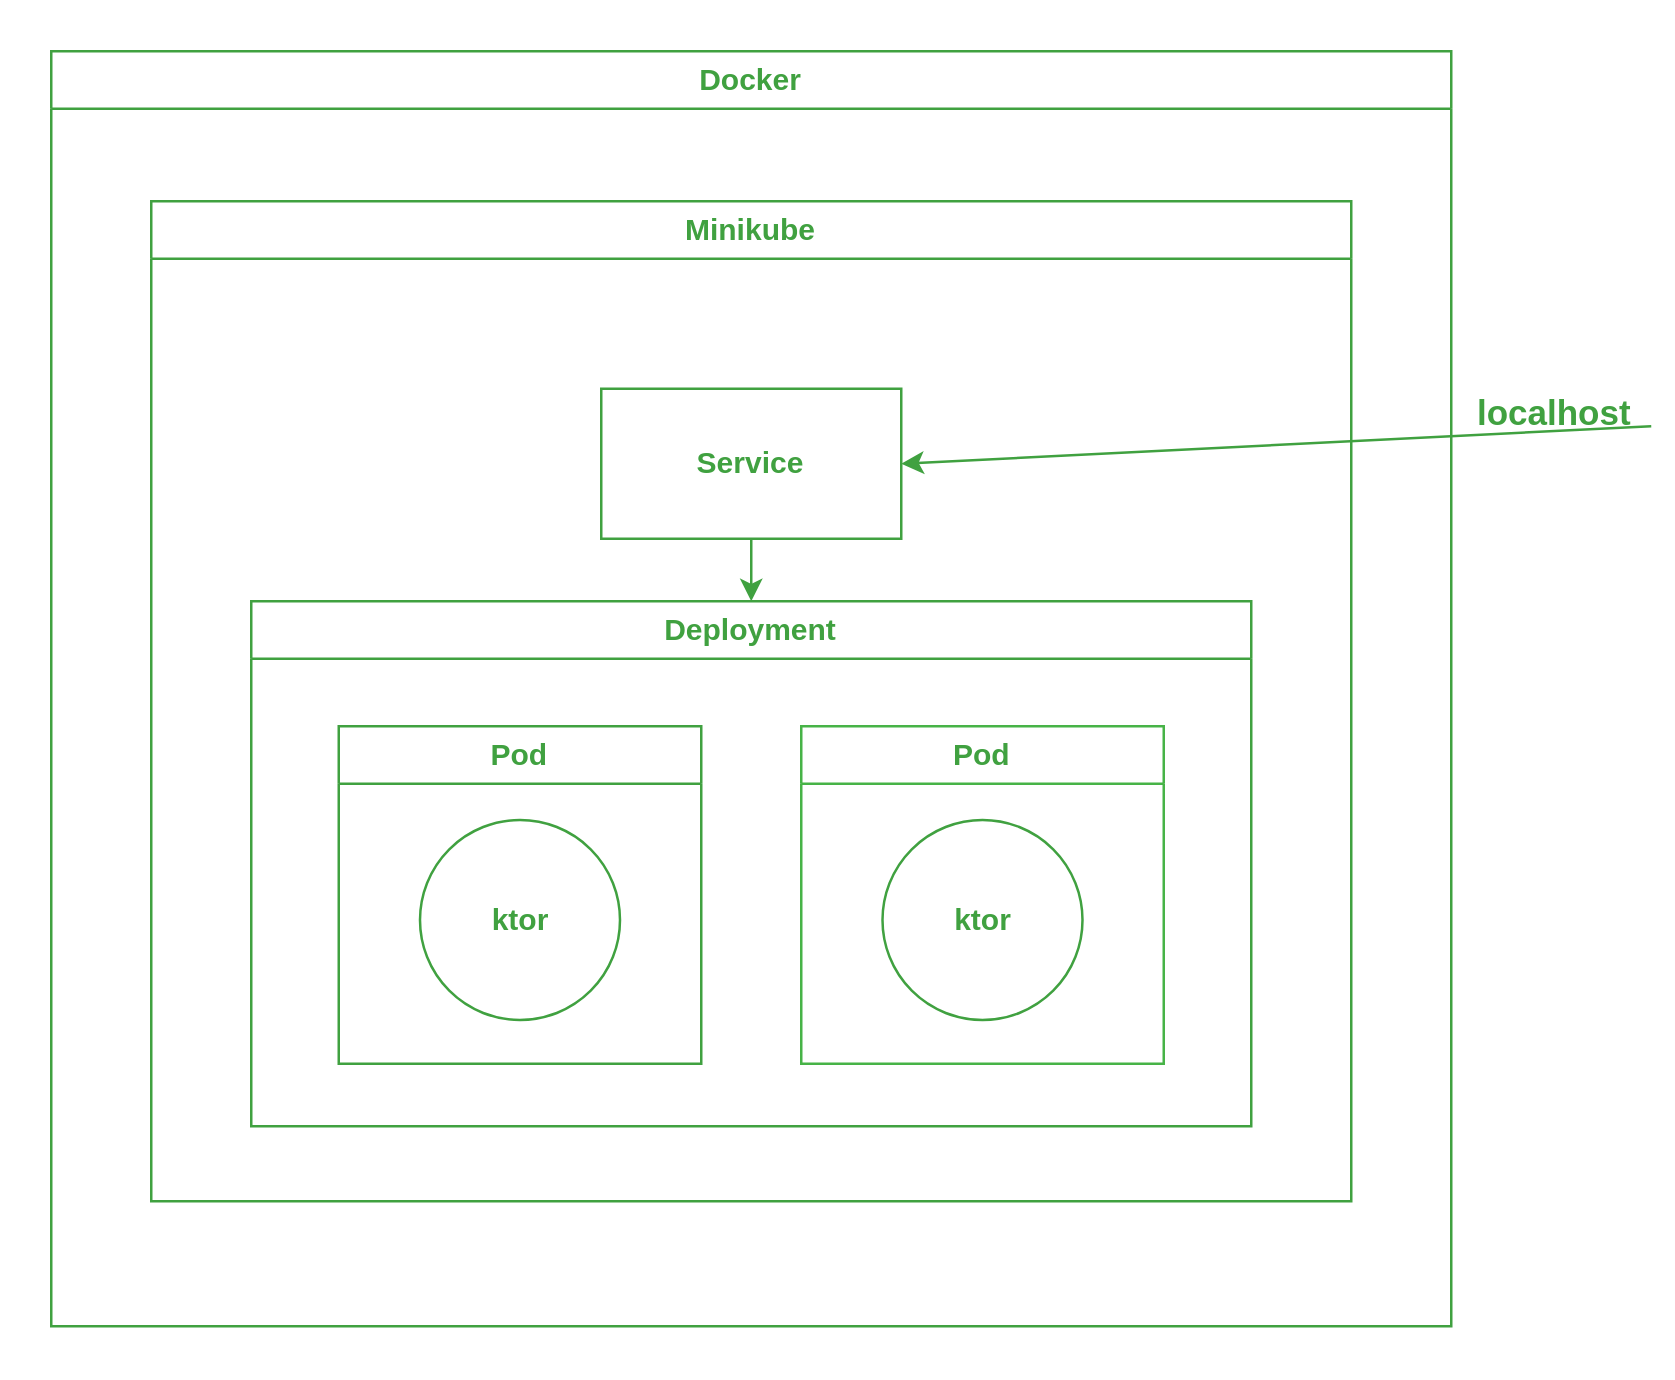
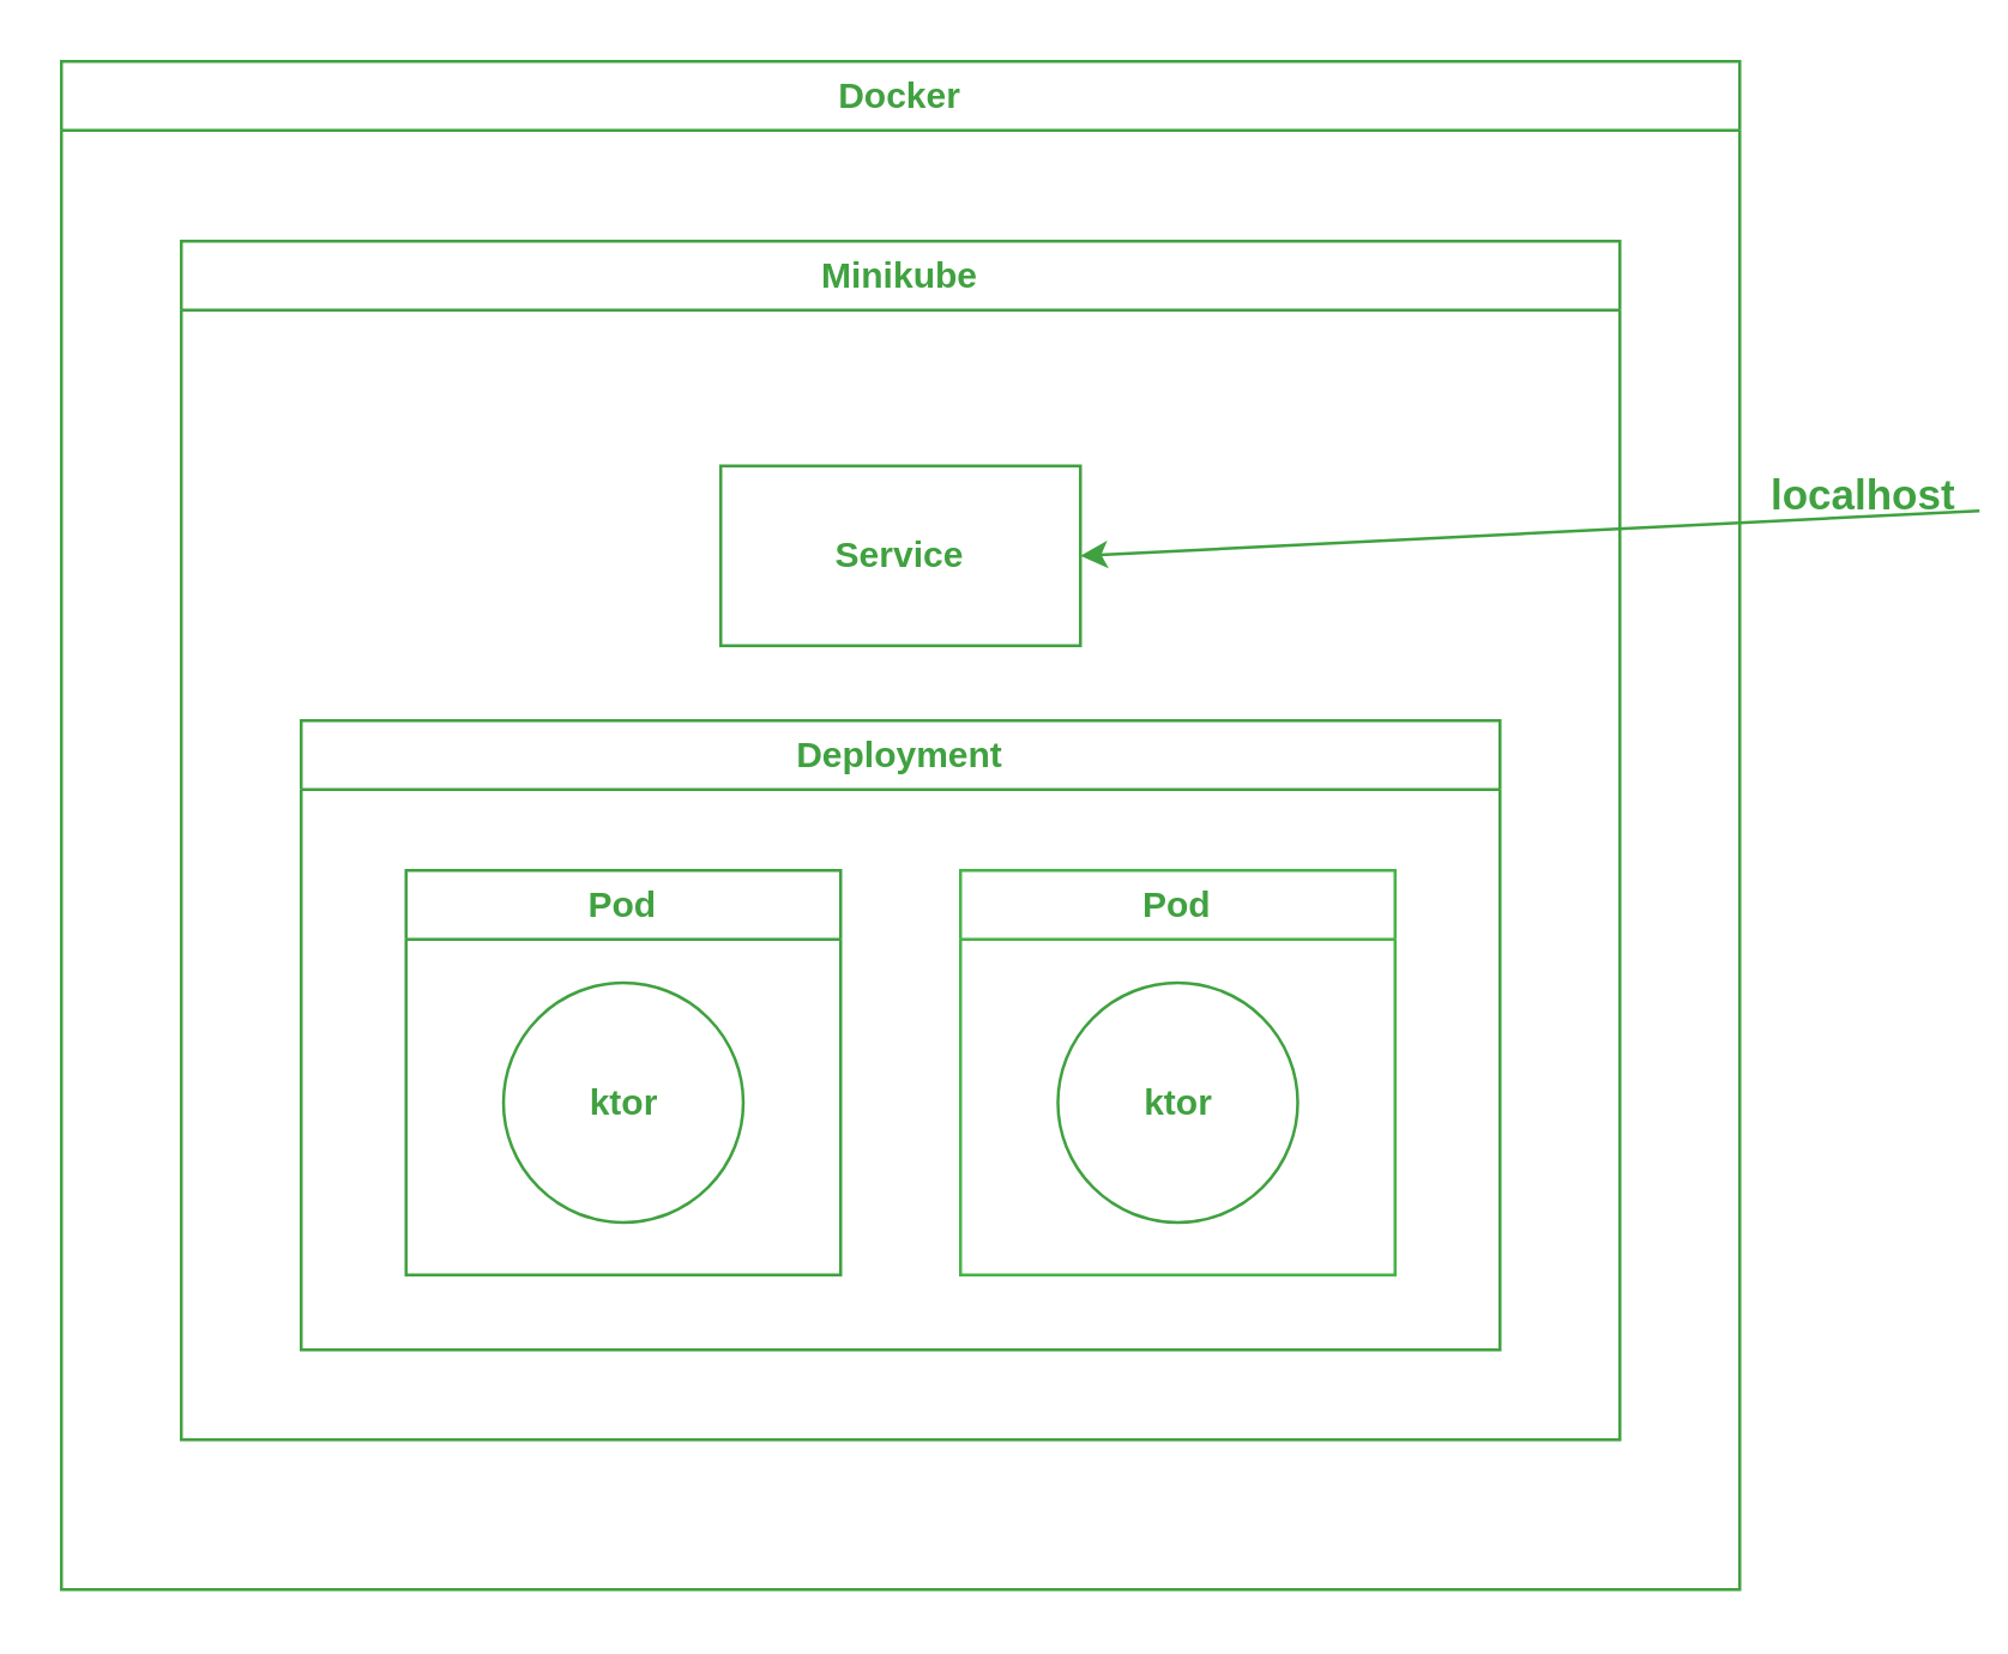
  <mxCell id="0" />
  <mxCell id="1" parent="0" />
  <mxCell id="2" value="&lt;font&gt;Docker&lt;/font&gt;" style="swimlane;whiteSpace=wrap;html=1;fontColor=#40A140;strokeColor=#40A140;labelBackgroundColor=none;fillColor=none;" parent="1" vertex="1"><mxGeometry x="20" y="20" width="560" height="510" as="geometry" /></mxCell>
  <mxCell id="3" value="&lt;font&gt;Minikube&lt;/font&gt;" style="swimlane;whiteSpace=wrap;html=1;fontColor=#40A140;strokeColor=#40A140;labelBackgroundColor=none;fillColor=none;" parent="2" vertex="1"><mxGeometry x="40" y="60" width="480" height="400" as="geometry" /></mxCell>
  <mxCell id="4" value="" style="endArrow=classic;html=1;rounded=0;entryX=1;entryY=0.5;entryDx=0;entryDy=0;fontColor=#40A140;strokeColor=#40A140;labelBackgroundColor=none;" parent="3" target="12" edge="1"><mxGeometry width="50" height="50" relative="1" as="geometry"><mxPoint x="600" y="90" as="sourcePoint" /><mxPoint x="-190" y="-135" as="targetPoint" /></mxGeometry></mxCell>
  <mxCell id="5" value="&lt;b&gt;localhost&lt;/b&gt;" style="edgeLabel;html=1;align=center;verticalAlign=middle;resizable=0;points=[];fontColor=#40A140;fontSize=14;labelBackgroundColor=none;" parent="4" vertex="1" connectable="0"><mxGeometry x="-0.449" relative="1" as="geometry"><mxPoint x="43" y="-10" as="offset" /></mxGeometry></mxCell>
  <mxCell id="6" value="&lt;font&gt;Deployment&lt;/font&gt;" style="swimlane;whiteSpace=wrap;html=1;fontColor=#40A140;strokeColor=#40A140;labelBackgroundColor=none;fillColor=none;" parent="3" vertex="1"><mxGeometry x="40" y="160" width="400" height="210" as="geometry" /></mxCell>
  <mxCell id="7" value="&lt;font&gt;Pod&lt;/font&gt;" style="swimlane;whiteSpace=wrap;html=1;fontColor=#40A140;strokeColor=#40A140;labelBackgroundColor=none;fillColor=none;" parent="6" vertex="1"><mxGeometry x="35" y="50" width="145" height="135" as="geometry" /></mxCell>
  <mxCell id="8" value="&lt;font&gt;&lt;b&gt;ktor&lt;/b&gt;&lt;/font&gt;" style="ellipse;whiteSpace=wrap;html=1;aspect=fixed;fontColor=#40A140;strokeColor=#40A140;labelBackgroundColor=none;fillColor=none;" parent="7" vertex="1"><mxGeometry x="32.5" y="37.5" width="80" height="80" as="geometry" /></mxCell>
  <mxCell id="9" value="&lt;font&gt;Pod&lt;/font&gt;" style="swimlane;whiteSpace=wrap;html=1;fontColor=#40A140;strokeColor=#47B347;labelBackgroundColor=none;fillColor=none;" parent="6" vertex="1"><mxGeometry x="220" y="50" width="145" height="135" as="geometry" /></mxCell>
  <mxCell id="10" value="&lt;font&gt;&lt;b&gt;ktor&lt;/b&gt;&lt;/font&gt;" style="ellipse;whiteSpace=wrap;html=1;aspect=fixed;fontColor=#40A140;strokeColor=#40A140;labelBackgroundColor=none;fillColor=none;" parent="9" vertex="1"><mxGeometry x="32.5" y="37.5" width="80" height="80" as="geometry" /></mxCell>
- <mxCell id="11" style="edgeStyle=orthogonalEdgeStyle;rounded=0;orthogonalLoop=1;jettySize=auto;html=1;entryX=0.5;entryY=0;entryDx=0;entryDy=0;strokeColor=#40A140;" parent="3" source="12" target="6" edge="1"><mxGeometry relative="1" as="geometry" /></mxCell>
  <mxCell id="12" value="&lt;font color=&quot;#40a140&quot;&gt;&lt;b&gt;Service&lt;/b&gt;&lt;/font&gt;" style="rounded=0;whiteSpace=wrap;html=1;strokeColor=#40A140;fillColor=none;" parent="3" vertex="1"><mxGeometry x="180" y="75" width="120" height="60" as="geometry" /></mxCell>
